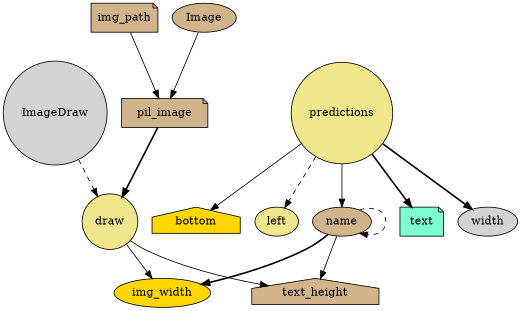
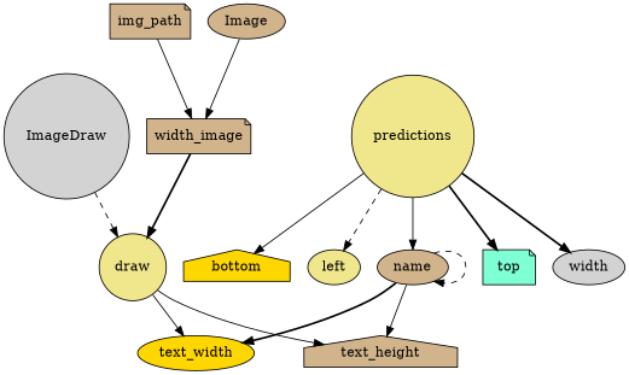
  digraph {
    node [fillcolor=tan shape=ellipse style=filled]
    edge [style=solid]
    img_path [shape=note]
-   pil_image [shape=note]
+   pil_image [shape=note label=width_image]
    draw [fillcolor=khaki shape=circle]
-   text_width [fillcolor=gold label=img_width]
+   text_width [fillcolor=gold]
    text_height [shape=house]
    Image
    ImageDraw [fillcolor=lightgrey shape=circle]
    predictions [fillcolor=khaki shape=circle]
    name
-   top [fillcolor=aquamarine shape=note label=text]
+   top [fillcolor=aquamarine shape=note]
    n11 [fillcolor=lightgrey label=width]
    bottom [fillcolor=gold shape=house]
    left [fillcolor=khaki]
    img_path -> pil_image
    pil_image -> draw [style=bold]
    draw -> text_width
    draw -> text_height
    Image -> pil_image
    ImageDraw -> draw [style=dashed]
    predictions -> name
    predictions -> top [style=bold]
    predictions -> n11 [style=bold]
    predictions -> bottom
    predictions -> left [style=dashed]
    name -> text_width [style=bold]
    name -> text_height
    name -> name [style=dashed]
  }
